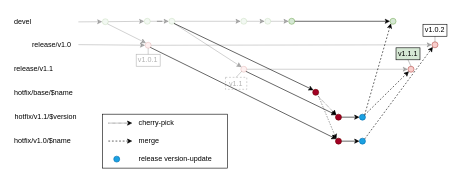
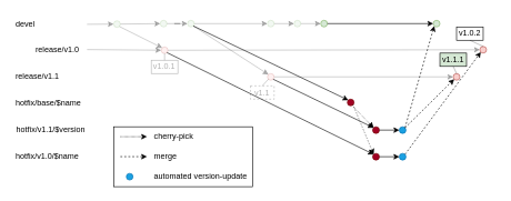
  <mxCell id="0" />
  <mxCell id="1" parent="0" />
  <mxCell id="2" value="" style="rounded=0;whiteSpace=wrap;html=1;fillColor=none;" parent="1" vertex="1"><mxGeometry y="190" width="209" height="90" as="geometry" x="170" /></mxCell>
  <mxCell id="3" value="&lt;div&gt;devel&lt;/div&gt;" style="text;html=1;strokeColor=none;fillColor=none;align=left;verticalAlign=middle;whiteSpace=wrap;rounded=0;" parent="1" vertex="1"><mxGeometry x="20.54" y="20.73" width="60" height="30" as="geometry" /></mxCell>
  <mxCell id="4" value="release/v1.0" style="text;html=1;strokeColor=none;fillColor=none;align=left;verticalAlign=middle;whiteSpace=wrap;rounded=0;" parent="1" vertex="1"><mxGeometry x="50.54" y="60" width="70" height="30" as="geometry" /></mxCell>
  <mxCell id="5" value="" style="endArrow=classic;html=1;rounded=0;exitX=1;exitY=0.5;exitDx=0;exitDy=0;opacity=30;endFill=1;entryX=0;entryY=0.5;entryDx=0;entryDy=0;" parent="1" source="10" target="48" edge="1"><mxGeometry width="50" height="50" relative="1" as="geometry"><mxPoint y="74.1" as="sourcePoint" x="170" /><mxPoint x="481" y="74.27" as="targetPoint" /></mxGeometry></mxCell>
  <mxCell id="6" value="" style="endArrow=classic;html=1;rounded=0;entryX=0;entryY=0.5;entryDx=0;entryDy=0;exitX=1;exitY=0.5;exitDx=0;exitDy=0;textOpacity=30;opacity=30;" parent="1" source="30" target="8" edge="1"><mxGeometry width="50" height="50" relative="1" as="geometry"><mxPoint x="171" y="35" as="sourcePoint" /><mxPoint x="121" y="35" as="targetPoint" /></mxGeometry></mxCell>
  <mxCell id="7" value="" style="edgeStyle=orthogonalEdgeStyle;rounded=0;orthogonalLoop=1;jettySize=auto;html=1;textOpacity=30;opacity=30;" parent="1" source="8" target="24" edge="1"><mxGeometry relative="1" as="geometry" /></mxCell>
  <mxCell id="8" value="" style="ellipse;whiteSpace=wrap;html=1;aspect=fixed;fillColor=#d5e8d4;strokeColor=#82b366;textOpacity=30;opacity=30;" parent="1" vertex="1"><mxGeometry x="240" y="30" width="10" height="10" as="geometry" /></mxCell>
  <mxCell id="9" value="" style="endArrow=classic;html=1;rounded=0;endFill=1;textOpacity=30;opacity=30;" parent="1" target="10" edge="1"><mxGeometry width="50" height="50" relative="1" as="geometry"><mxPoint x="130" y="74" as="sourcePoint" /><mxPoint x="201" y="74.27" as="targetPoint" /></mxGeometry></mxCell>
  <mxCell id="10" value="" style="ellipse;whiteSpace=wrap;html=1;aspect=fixed;fillColor=#f8cecc;strokeColor=#b85450;textOpacity=30;opacity=30;" parent="1" vertex="1"><mxGeometry x="241.46" y="70" width="10" height="10" as="geometry" /></mxCell>
  <mxCell id="11" value="" style="endArrow=classic;html=1;rounded=0;entryX=0;entryY=0;entryDx=0;entryDy=0;exitX=1;exitY=1;exitDx=0;exitDy=0;textOpacity=30;opacity=30;" parent="1" source="30" target="10" edge="1"><mxGeometry width="50" height="50" relative="1" as="geometry"><mxPoint y="40" as="sourcePoint" x="170" /><mxPoint x="201.46" y="70.73" as="targetPoint" /></mxGeometry></mxCell>
  <mxCell id="12" value="v1.0.1" style="rounded=0;whiteSpace=wrap;html=1;opacity=30;textOpacity=30;" parent="1" vertex="1"><mxGeometry x="226.46" y="90" width="40" height="20" as="geometry" /></mxCell>
  <mxCell id="13" value="" style="endArrow=none;html=1;rounded=0;exitX=0.5;exitY=1;exitDx=0;exitDy=0;opacity=30;textOpacity=30;" parent="1" edge="1"><mxGeometry width="50" height="50" relative="1" as="geometry"><mxPoint x="246.46" y="80" as="sourcePoint" /><mxPoint x="246.46" y="90" as="targetPoint" /></mxGeometry></mxCell>
  <mxCell id="14" value="hotfix/base/$name" style="text;html=1;strokeColor=none;fillColor=none;align=left;verticalAlign=middle;whiteSpace=wrap;rounded=0;" parent="1" vertex="1"><mxGeometry x="20.54" y="139.27" width="229.46" height="30" as="geometry" /></mxCell>
  <mxCell id="15" value="" style="ellipse;whiteSpace=wrap;html=1;aspect=fixed;fillColor=#d5e8d4;strokeColor=#82b366;textOpacity=30;opacity=30;" parent="1" vertex="1"><mxGeometry x="441" y="30" width="10" height="10" as="geometry" /></mxCell>
  <mxCell id="16" value="" style="endArrow=classic;html=1;rounded=0;exitX=1;exitY=0.5;exitDx=0;exitDy=0;entryX=0;entryY=0.5;entryDx=0;entryDy=0;textOpacity=30;opacity=30;" parent="1" target="15" edge="1"><mxGeometry width="50" height="50" relative="1" as="geometry"><mxPoint x="411" y="35" as="sourcePoint" /><mxPoint x="761" y="341" as="targetPoint" /></mxGeometry></mxCell>
  <mxCell id="17" value="" style="endArrow=classic;html=1;rounded=0;exitX=1;exitY=0.5;exitDx=0;exitDy=0;endFill=1;entryX=0;entryY=0.5;entryDx=0;entryDy=0;opacity=30;" parent="1" source="19" target="47" edge="1"><mxGeometry width="50" height="50" relative="1" as="geometry"><mxPoint x="331" y="114.1" as="sourcePoint" /><mxPoint x="481.54" y="114.27" as="targetPoint" /></mxGeometry></mxCell>
  <mxCell id="18" value="" style="ellipse;whiteSpace=wrap;html=1;aspect=fixed;fillColor=#d5e8d4;strokeColor=#82b366;textOpacity=30;opacity=30;" parent="1" vertex="1"><mxGeometry x="401" y="30" width="10" height="10" as="geometry" /></mxCell>
  <mxCell id="19" value="" style="ellipse;whiteSpace=wrap;html=1;aspect=fixed;fillColor=#f8cecc;strokeColor=#b85450;textOpacity=30;opacity=30;" parent="1" vertex="1"><mxGeometry x="401" y="110" width="10" height="10" as="geometry" /></mxCell>
  <mxCell id="20" value="&lt;div&gt;v1.1&lt;/div&gt;" style="rounded=0;whiteSpace=wrap;html=1;opacity=30;textOpacity=30;dashed=1;" parent="1" vertex="1"><mxGeometry x="375.46" y="128.54" width="35.54" height="20" as="geometry" /></mxCell>
  <mxCell id="21" value="" style="endArrow=none;html=1;rounded=0;exitX=0;exitY=1;exitDx=0;exitDy=0;opacity=30;entryX=0.5;entryY=0;entryDx=0;entryDy=0;textOpacity=30;" parent="1" source="19" target="20" edge="1"><mxGeometry width="50" height="50" relative="1" as="geometry"><mxPoint x="406" y="120" as="sourcePoint" /><mxPoint x="406" y="130" as="targetPoint" /></mxGeometry></mxCell>
  <mxCell id="22" value="release/v1.1" style="text;html=1;strokeColor=none;fillColor=none;align=left;verticalAlign=middle;whiteSpace=wrap;rounded=0;" parent="1" vertex="1"><mxGeometry x="20.54" y="100" width="70" height="30" as="geometry" /></mxCell>
  <mxCell id="23" value="" style="edgeStyle=orthogonalEdgeStyle;rounded=0;orthogonalLoop=1;jettySize=auto;html=1;entryX=0;entryY=0.5;entryDx=0;entryDy=0;textOpacity=30;opacity=30;" parent="1" source="24" target="18" edge="1"><mxGeometry relative="1" as="geometry" /></mxCell>
  <mxCell id="24" value="" style="ellipse;whiteSpace=wrap;html=1;aspect=fixed;fillColor=#d5e8d4;strokeColor=#82b366;textOpacity=30;opacity=30;" parent="1" vertex="1"><mxGeometry x="281" y="30" width="10" height="10" as="geometry" /></mxCell>
  <mxCell id="25" value="" style="endArrow=classic;html=1;rounded=0;entryX=0;entryY=0;entryDx=0;entryDy=0;exitX=1;exitY=1;exitDx=0;exitDy=0;textOpacity=30;opacity=30;" parent="1" source="24" target="19" edge="1"><mxGeometry width="50" height="50" relative="1" as="geometry"><mxPoint x="241" y="240" as="sourcePoint" /><mxPoint x="322.464" y="71.464" as="targetPoint" /></mxGeometry></mxCell>
  <mxCell id="26" value="" style="ellipse;whiteSpace=wrap;html=1;aspect=fixed;fillColor=#d5e8d4;strokeColor=#82b366;" parent="1" vertex="1"><mxGeometry x="481" y="30" width="10" height="10" as="geometry" /></mxCell>
  <mxCell id="27" value="" style="endArrow=classic;html=1;rounded=0;exitX=1;exitY=0.5;exitDx=0;exitDy=0;entryX=0;entryY=0.5;entryDx=0;entryDy=0;opacity=30;" parent="1" target="26" edge="1"><mxGeometry width="50" height="50" relative="1" as="geometry"><mxPoint x="451" y="35" as="sourcePoint" /><mxPoint x="801" y="341" as="targetPoint" /></mxGeometry></mxCell>
  <mxCell id="28" value="" style="ellipse;whiteSpace=wrap;html=1;aspect=fixed;fillColor=#a20025;strokeColor=#6F0000;fontColor=#ffffff;" parent="1" vertex="1"><mxGeometry x="521" y="148.54" width="10" height="10" as="geometry" /></mxCell>
  <mxCell id="29" value="" style="endArrow=classic;html=1;rounded=0;entryX=0;entryY=0;entryDx=0;entryDy=0;exitX=1;exitY=1;exitDx=0;exitDy=0;" parent="1" source="24" target="28" edge="1"><mxGeometry width="50" height="50" relative="1" as="geometry"><mxPoint x="290" y="40" as="sourcePoint" /><mxPoint x="482" y="72" as="targetPoint" /></mxGeometry></mxCell>
  <mxCell id="30" value="" style="ellipse;whiteSpace=wrap;html=1;aspect=fixed;fillColor=#d5e8d4;strokeColor=#82b366;textOpacity=30;opacity=30;" parent="1" vertex="1"><mxGeometry y="30.73" width="10" height="10" as="geometry" x="170" /></mxCell>
  <mxCell id="31" value="hotfix/v1.1/$version" style="text;html=1;strokeColor=none;fillColor=none;align=left;verticalAlign=middle;whiteSpace=wrap;rounded=0;" parent="1" vertex="1"><mxGeometry x="22" y="180" width="229.46" height="30" as="geometry" /></mxCell>
  <mxCell id="32" value="hotfix/v1.0/$name" style="text;html=1;strokeColor=none;fillColor=none;align=left;verticalAlign=middle;whiteSpace=wrap;rounded=0;" parent="1" vertex="1"><mxGeometry x="20.54" y="220" width="229.46" height="30" as="geometry" /></mxCell>
  <mxCell id="33" value="" style="ellipse;whiteSpace=wrap;html=1;aspect=fixed;fillColor=#d5e8d4;strokeColor=#82b366;" parent="1" vertex="1"><mxGeometry x="650" y="30" width="10" height="10" as="geometry" /></mxCell>
  <mxCell id="34" value="" style="endArrow=classic;html=1;rounded=0;entryX=0;entryY=1;entryDx=0;entryDy=0;dashed=1;exitX=1;exitY=0;exitDx=0;exitDy=0;" parent="1" source="46" target="33" edge="1"><mxGeometry width="50" height="50" relative="1" as="geometry"><mxPoint x="610" y="230" as="sourcePoint" /><mxPoint x="580" y="205" as="targetPoint" /></mxGeometry></mxCell>
  <mxCell id="35" value="" style="endArrow=classic;html=1;rounded=0;exitX=1;exitY=0.5;exitDx=0;exitDy=0;entryX=0;entryY=0.5;entryDx=0;entryDy=0;" parent="1" source="26" target="33" edge="1"><mxGeometry width="50" height="50" relative="1" as="geometry"><mxPoint x="461" y="45" as="sourcePoint" /><mxPoint x="491" y="45" as="targetPoint" /></mxGeometry></mxCell>
  <mxCell id="36" value="" style="ellipse;whiteSpace=wrap;html=1;aspect=fixed;fillColor=#a20025;strokeColor=#6F0000;fontColor=#ffffff;" parent="1" vertex="1"><mxGeometry x="559" y="230" width="10" height="10" as="geometry" /></mxCell>
  <mxCell id="37" value="" style="endArrow=classic;html=1;rounded=0;entryX=0;entryY=0;entryDx=0;entryDy=0;exitX=1;exitY=1;exitDx=0;exitDy=0;" parent="1" source="10" target="36" edge="1"><mxGeometry width="50" height="50" relative="1" as="geometry"><mxPoint x="500" y="49" as="sourcePoint" /><mxPoint x="581" y="201" as="targetPoint" /></mxGeometry></mxCell>
  <mxCell id="38" value="" style="endArrow=classic;html=1;rounded=0;entryX=0;entryY=0;entryDx=0;entryDy=0;dashed=1;exitX=1;exitY=1;exitDx=0;exitDy=0;dashPattern=1 2;" parent="1" source="28" target="36" edge="1"><mxGeometry width="50" height="50" relative="1" as="geometry"><mxPoint x="301" y="45" as="sourcePoint" /><mxPoint x="531" y="164" as="targetPoint" /></mxGeometry></mxCell>
  <mxCell id="39" value="" style="ellipse;whiteSpace=wrap;html=1;aspect=fixed;fillColor=#a20025;strokeColor=#6F0000;fontColor=#ffffff;" parent="1" vertex="1"><mxGeometry x="559" y="190" width="10" height="10" as="geometry" /></mxCell>
  <mxCell id="40" value="" style="endArrow=classic;html=1;rounded=0;dashed=1;dashPattern=1 2;entryX=0;entryY=0;entryDx=0;entryDy=0;" parent="1" target="39" edge="1"><mxGeometry width="50" height="50" relative="1" as="geometry"><mxPoint x="530" y="160" as="sourcePoint" /><mxPoint x="570" y="235" as="targetPoint" /></mxGeometry></mxCell>
  <mxCell id="41" value="" style="endArrow=classic;html=1;rounded=0;entryX=0;entryY=0;entryDx=0;entryDy=0;exitX=1;exitY=1;exitDx=0;exitDy=0;" parent="1" source="19" target="39" edge="1"><mxGeometry width="50" height="50" relative="1" as="geometry"><mxPoint x="260" y="89" as="sourcePoint" /><mxPoint x="581" y="241" as="targetPoint" /></mxGeometry></mxCell>
  <mxCell id="42" value="" style="endArrow=classic;html=1;rounded=0;entryX=0;entryY=0.5;entryDx=0;entryDy=0;exitX=1;exitY=0.5;exitDx=0;exitDy=0;" parent="1" source="36" target="45" edge="1"><mxGeometry width="50" height="50" relative="1" as="geometry"><mxPoint x="579" y="205" as="sourcePoint" /><mxPoint x="609" y="205" as="targetPoint" /></mxGeometry></mxCell>
  <mxCell id="43" value="" style="endArrow=classic;html=1;rounded=0;entryX=0;entryY=1;entryDx=0;entryDy=0;exitX=1;exitY=0;exitDx=0;exitDy=0;dashed=1;" parent="1" source="45" target="48" edge="1"><mxGeometry width="50" height="50" relative="1" as="geometry"><mxPoint x="600" y="215" as="sourcePoint" /><mxPoint x="630" y="215" as="targetPoint" /></mxGeometry></mxCell>
  <mxCell id="44" value="" style="endArrow=classic;html=1;rounded=0;entryX=0;entryY=0.5;entryDx=0;entryDy=0;exitX=1;exitY=0.5;exitDx=0;exitDy=0;" parent="1" source="39" target="46" edge="1"><mxGeometry width="50" height="50" relative="1" as="geometry"><mxPoint x="569" y="195" as="sourcePoint" /><mxPoint x="619" y="135" as="targetPoint" /></mxGeometry></mxCell>
  <mxCell id="45" value="" style="ellipse;whiteSpace=wrap;html=1;aspect=fixed;fillColor=#1ba1e2;strokeColor=#006EAF;fontColor=#ffffff;" parent="1" vertex="1"><mxGeometry x="599" y="230" width="10" height="10" as="geometry" /></mxCell>
  <mxCell id="46" value="" style="ellipse;whiteSpace=wrap;html=1;aspect=fixed;fillColor=#1ba1e2;strokeColor=#006EAF;fontColor=#ffffff;" parent="1" vertex="1"><mxGeometry x="599" y="190" width="10" height="10" as="geometry" /></mxCell>
  <mxCell id="47" value="" style="ellipse;whiteSpace=wrap;html=1;aspect=fixed;fillColor=#f8cecc;strokeColor=#b85450;" parent="1" vertex="1"><mxGeometry x="680" y="110" width="10" height="10" as="geometry" /></mxCell>
  <mxCell id="48" value="" style="ellipse;whiteSpace=wrap;html=1;aspect=fixed;fillColor=#f8cecc;strokeColor=#b85450;" parent="1" vertex="1"><mxGeometry x="720" y="69.27" width="10" height="10" as="geometry" /></mxCell>
  <mxCell id="49" value="" style="endArrow=classic;html=1;rounded=0;entryX=0;entryY=1;entryDx=0;entryDy=0;exitX=1;exitY=0;exitDx=0;exitDy=0;dashed=1;" parent="1" source="46" target="47" edge="1"><mxGeometry width="50" height="50" relative="1" as="geometry"><mxPoint x="630" y="245" as="sourcePoint" /><mxPoint x="661" y="89" as="targetPoint" /></mxGeometry></mxCell>
- <mxCell id="50" value="v1.0.2" style="rounded=0;whiteSpace=wrap;html=1;" parent="1" vertex="1"><mxGeometry x="705" y="40" width="40" height="20" as="geometry" /></mxCell>
+ <mxCell id="50" value="v1.0.2" style="rounded=0;whiteSpace=wrap;html=1;" parent="1" vertex="1"><mxGeometry x="685" y="40" width="40" height="20" as="geometry" /></mxCell>
  <mxCell id="51" value="" style="endArrow=none;html=1;rounded=0;exitX=0.5;exitY=0;exitDx=0;exitDy=0;opacity=40;entryX=0.5;entryY=1;entryDx=0;entryDy=0;" parent="1" source="48" target="50" edge="1"><mxGeometry width="50" height="50" relative="1" as="geometry"><mxPoint x="770" y="79.27" as="sourcePoint" /><mxPoint x="770" y="89.27" as="targetPoint" /></mxGeometry></mxCell>
  <mxCell id="52" value="v1.1.1" style="rounded=0;whiteSpace=wrap;html=1;fillColor=#d5e8d4;" parent="1" vertex="1"><mxGeometry x="660" y="79.27" width="40" height="20" as="geometry" /></mxCell>
  <mxCell id="53" value="" style="endArrow=none;html=1;rounded=0;exitX=0.5;exitY=0;exitDx=0;exitDy=0;opacity=40;entryX=0.5;entryY=1;entryDx=0;entryDy=0;" parent="1" source="47" target="52" edge="1"><mxGeometry width="50" height="50" relative="1" as="geometry"><mxPoint x="690" y="117.54" as="sourcePoint" /><mxPoint x="731" y="128.54" as="targetPoint" /></mxGeometry></mxCell>
  <mxCell id="54" value="" style="endArrow=classic;html=1;rounded=0;endFill=1;entryX=0;entryY=0.5;entryDx=0;entryDy=0;textOpacity=30;opacity=30;" parent="1" target="30" edge="1"><mxGeometry width="50" height="50" relative="1" as="geometry"><mxPoint x="130" y="36" as="sourcePoint" /><mxPoint x="251" y="85" as="targetPoint" /></mxGeometry></mxCell>
  <mxCell id="55" value="&lt;div align=&quot;left&quot;&gt;cherry-pick&lt;/div&gt;" style="text;html=1;align=left;verticalAlign=middle;resizable=0;points=[];autosize=1;strokeColor=none;fillColor=none;" parent="1" vertex="1"><mxGeometry x="229" y="190" width="80" height="30" as="geometry" /></mxCell>
  <mxCell id="56" value="" style="ellipse;whiteSpace=wrap;html=1;aspect=fixed;fillColor=#1ba1e2;strokeColor=#006EAF;fontColor=#ffffff;" parent="1" vertex="1"><mxGeometry x="189" y="260" width="10" height="10" as="geometry" /></mxCell>
- <mxCell id="57" value="&lt;div align=&quot;left&quot;&gt;release version-update&lt;br&gt;&lt;/div&gt;" style="text;html=1;align=left;verticalAlign=middle;resizable=0;points=[];autosize=1;strokeColor=none;fillColor=none;" parent="1" vertex="1"><mxGeometry x="229" y="250" width="160" height="30" as="geometry" /></mxCell>
+ <mxCell id="57" value="&lt;div align=&quot;left&quot;&gt;automated version-update&lt;br&gt;&lt;/div&gt;" style="text;html=1;align=left;verticalAlign=middle;resizable=0;points=[];autosize=1;strokeColor=none;fillColor=none;" parent="1" vertex="1"><mxGeometry x="229" y="250" width="160" height="30" as="geometry" /></mxCell>
  <mxCell id="58" value="" style="endArrow=classic;html=1;rounded=0;exitX=1;exitY=1;exitDx=0;exitDy=0;dashed=1;" parent="1" edge="1"><mxGeometry width="50" height="50" relative="1" as="geometry"><mxPoint x="180" y="234.89" as="sourcePoint" /><mxPoint x="220" y="234.89" as="targetPoint" /></mxGeometry></mxCell>
  <mxCell id="59" value="merge" style="text;html=1;align=left;verticalAlign=middle;resizable=0;points=[];autosize=1;strokeColor=none;fillColor=none;" parent="1" vertex="1"><mxGeometry x="229" y="220" width="60" height="30" as="geometry" /></mxCell>
  <mxCell id="60" value="" style="endArrow=classic;html=1;rounded=0;exitX=1;exitY=1;exitDx=0;exitDy=0;dashed=1;dashPattern=1 1;" edge="1" parent="1"><mxGeometry width="50" height="50" relative="1" as="geometry"><mxPoint x="180" y="204.89" as="sourcePoint" /><mxPoint x="220" y="204.89" as="targetPoint" /></mxGeometry></mxCell>
